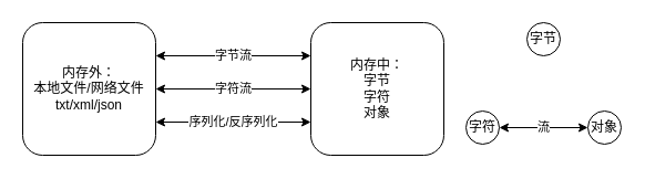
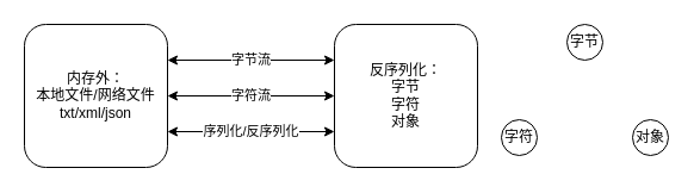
  <mxCell id="0" />
  <mxCell id="1" parent="0" />
  <mxCell id="2" value="字符流" style="edgeStyle=orthogonalEdgeStyle;rounded=0;orthogonalLoop=1;jettySize=auto;html=1;exitX=1;exitY=0.5;exitDx=0;exitDy=0;entryX=0;entryY=0.5;entryDx=0;entryDy=0;startArrow=classic;startFill=1;" edge="1" parent="1" source="4" target="6"><mxGeometry relative="1" as="geometry" /></mxCell>
  <mxCell id="3" value="序列化/反序列化" style="edgeStyle=orthogonalEdgeStyle;rounded=0;orthogonalLoop=1;jettySize=auto;html=1;exitX=1;exitY=0.75;exitDx=0;exitDy=0;entryX=0;entryY=0.75;entryDx=0;entryDy=0;startArrow=classic;startFill=1;" edge="1" parent="1" source="4" target="6"><mxGeometry relative="1" as="geometry" /></mxCell>
  <mxCell id="4" value="内存外：&lt;br&gt;本地文件/网络文件&lt;br&gt;txt/xml/json" style="rounded=1;whiteSpace=wrap;html=1;" vertex="1" parent="1"><mxGeometry x="20" y="20" width="120" height="120" as="geometry" /></mxCell>
  <mxCell id="5" value="字节流" style="edgeStyle=orthogonalEdgeStyle;rounded=0;orthogonalLoop=1;jettySize=auto;html=1;exitX=0;exitY=0.25;exitDx=0;exitDy=0;entryX=1;entryY=0.25;entryDx=0;entryDy=0;startArrow=classic;startFill=1;" edge="1" parent="1" source="6" target="4"><mxGeometry relative="1" as="geometry" /></mxCell>
- <mxCell id="6" value="内存中：&lt;br&gt;字节&lt;br&gt;字符&lt;br&gt;对象" style="rounded=1;whiteSpace=wrap;html=1;" vertex="1" parent="1"><mxGeometry x="280" y="20" width="120" height="120" as="geometry" /></mxCell>
+ <mxCell id="6" value="反序列化：&lt;br&gt;字节&lt;br&gt;字符&lt;br&gt;对象" style="rounded=1;whiteSpace=wrap;html=1;" vertex="1" parent="1"><mxGeometry x="280" y="20" width="120" height="120" as="geometry" /></mxCell>
  <mxCell id="7" value="字节" style="ellipse;whiteSpace=wrap;html=1;aspect=fixed;" vertex="1" parent="1"><mxGeometry x="475" y="20" width="30" height="30" as="geometry" /></mxCell>
- <mxCell id="8" value="流" style="edgeStyle=none;rounded=0;orthogonalLoop=1;jettySize=auto;html=1;startArrow=classic;startFill=1;" edge="1" parent="1" source="9" target="10"><mxGeometry relative="1" as="geometry" /></mxCell>
  <mxCell id="9" value="字符" style="ellipse;whiteSpace=wrap;html=1;aspect=fixed;" vertex="1" parent="1"><mxGeometry x="420" y="100" width="30" height="30" as="geometry" /></mxCell>
  <mxCell id="10" value="对象" style="ellipse;whiteSpace=wrap;html=1;aspect=fixed;" vertex="1" parent="1"><mxGeometry x="530" y="100" width="30" height="30" as="geometry" /></mxCell>
